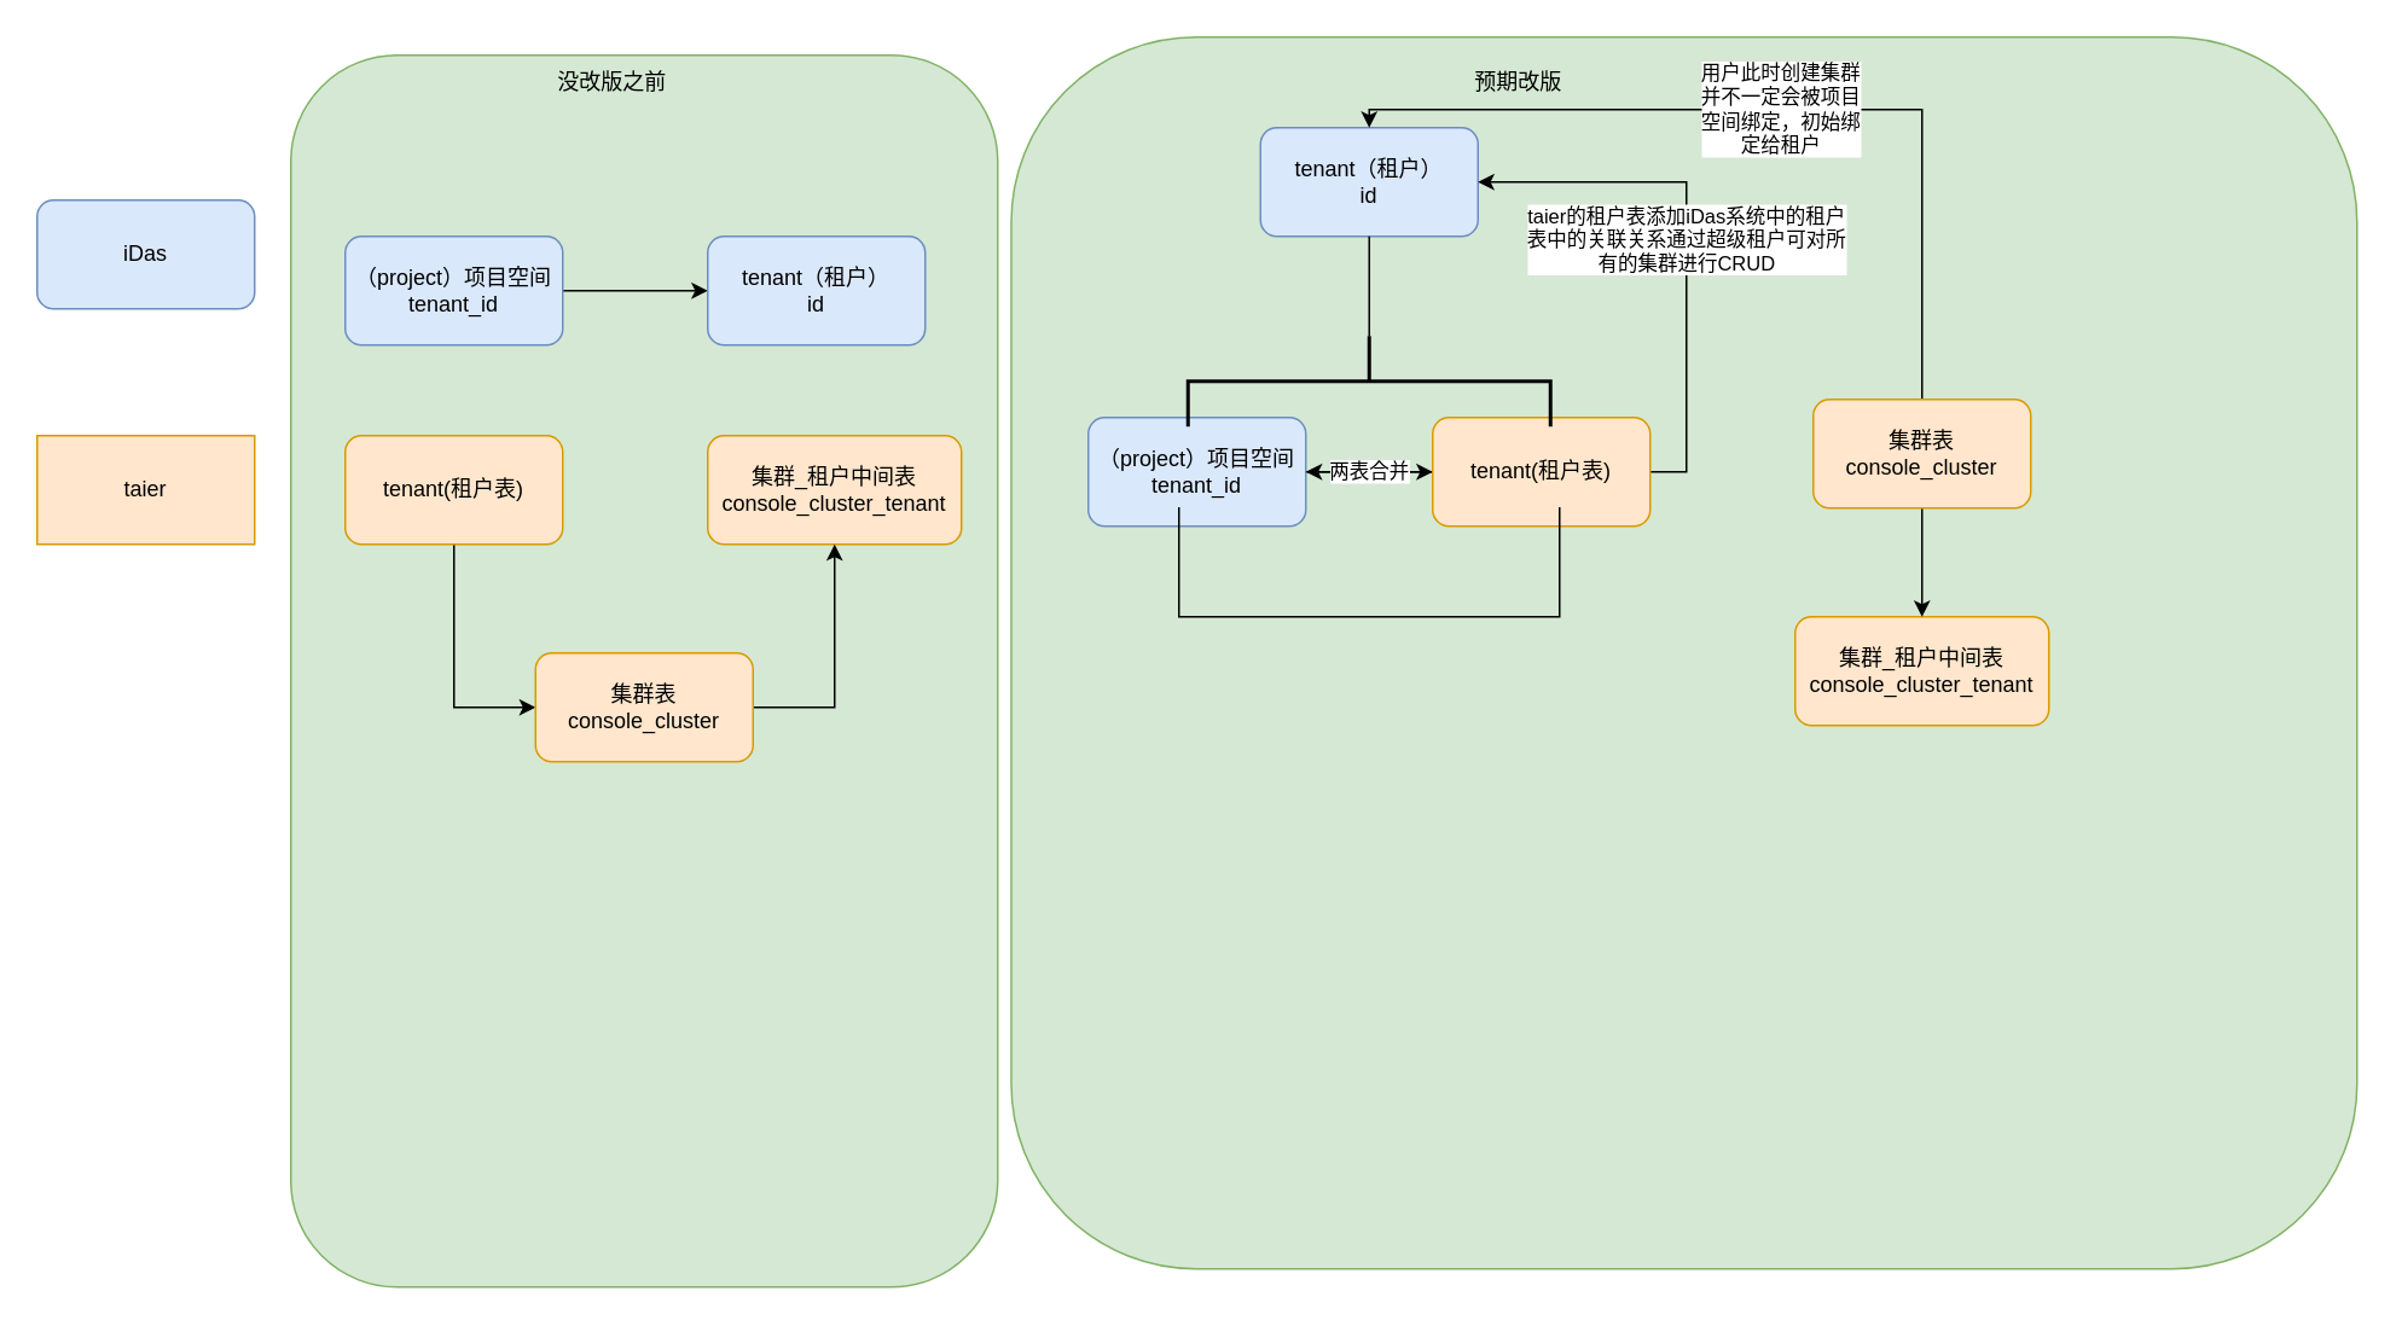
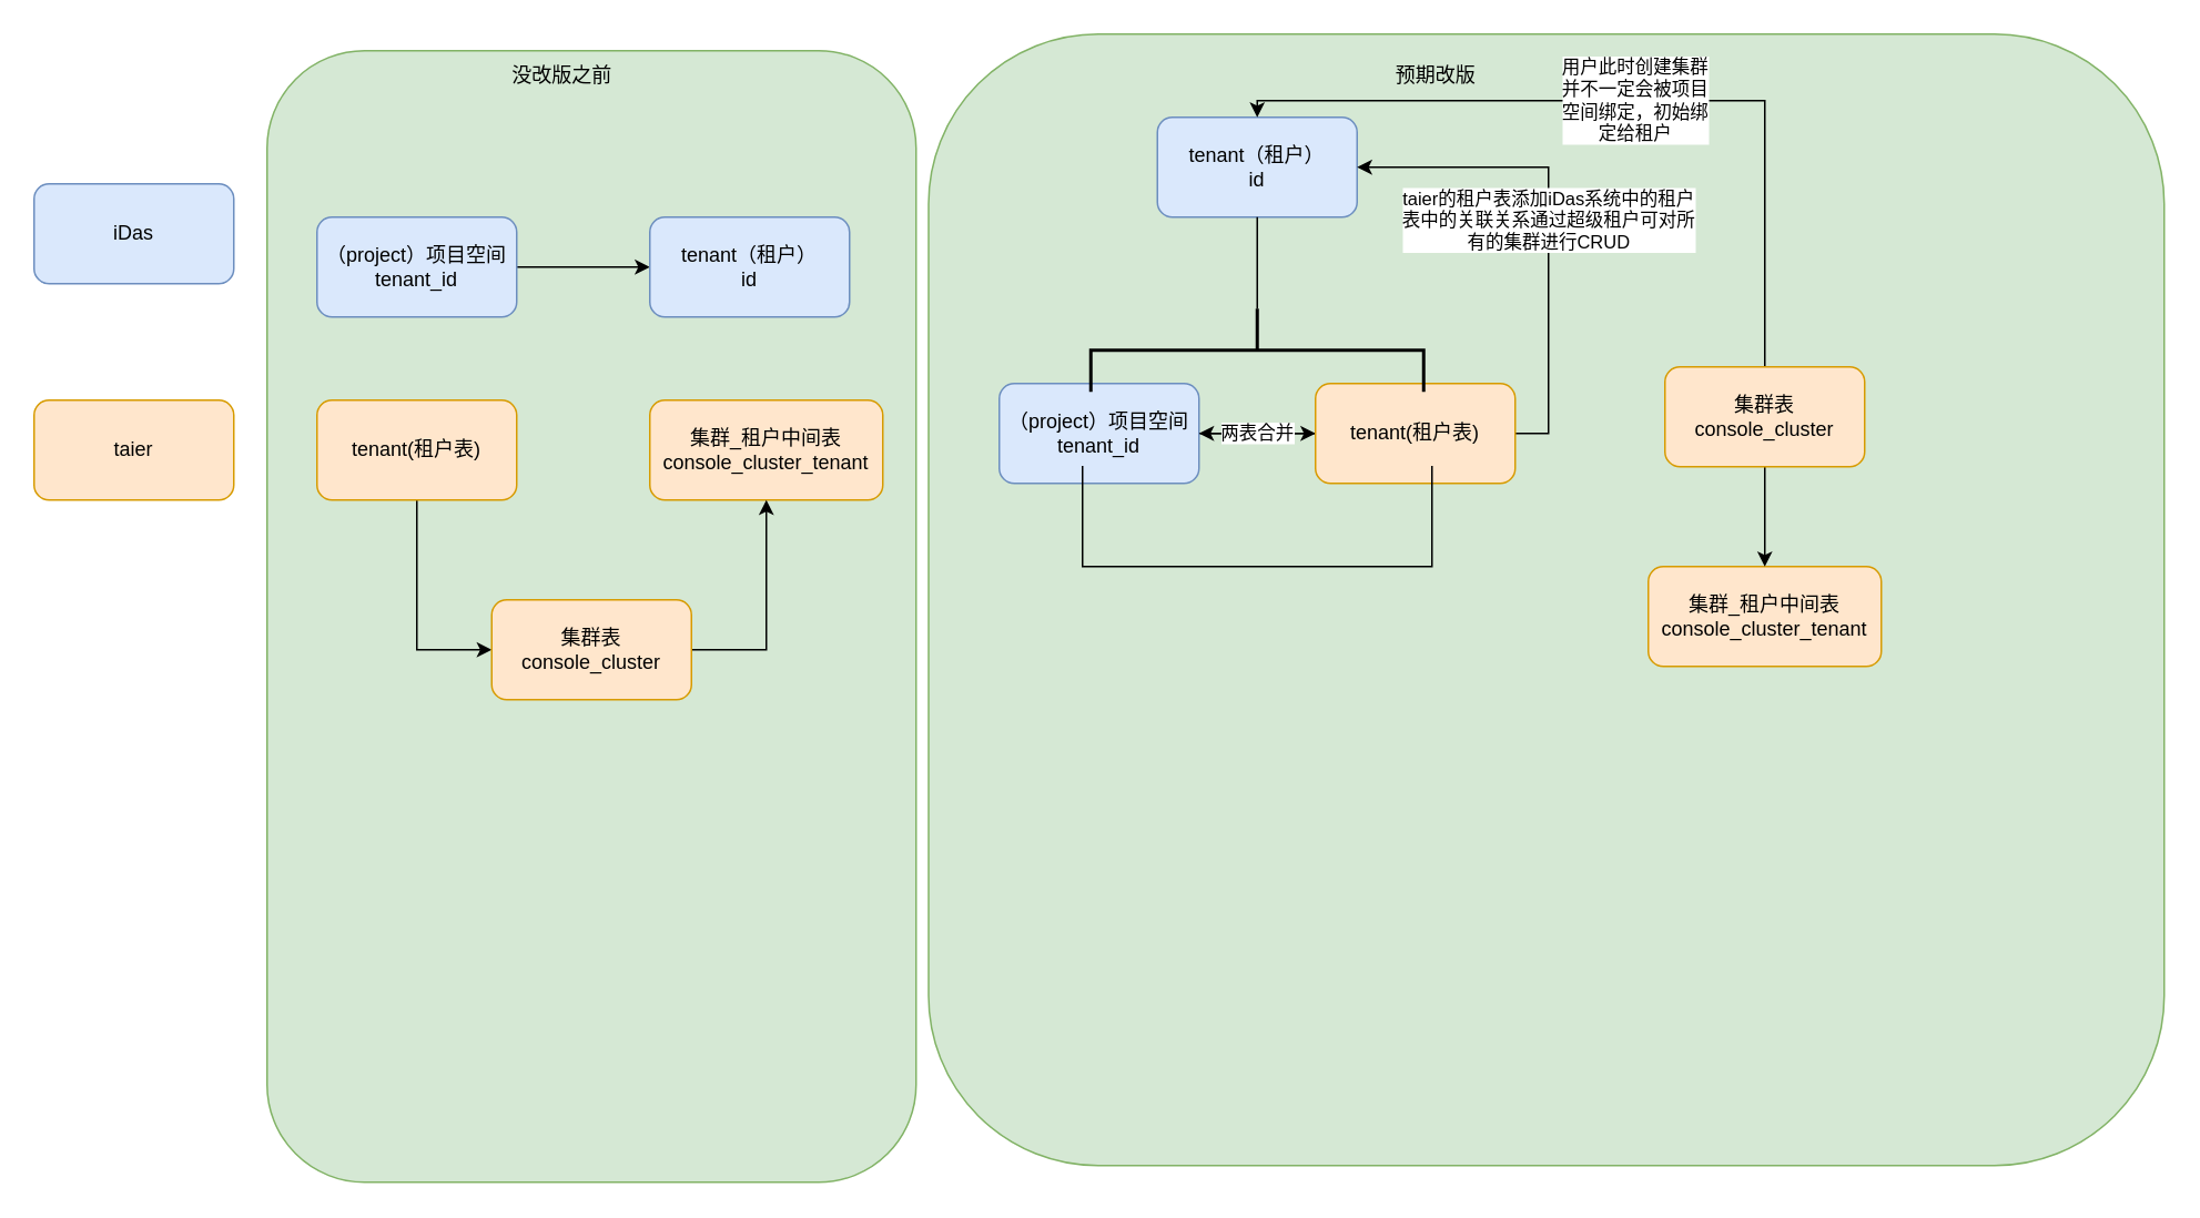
  <mxCell id="0" />
  <mxCell id="1" parent="0" />
  <mxCell id="2" value="" style="rounded=1;whiteSpace=wrap;html=1;fillColor=#d5e8d4;strokeColor=#82b366;" parent="1" vertex="1"><mxGeometry x="557.5" y="20" width="742.5" height="680" as="geometry" /></mxCell>
  <mxCell id="3" value="" style="rounded=1;whiteSpace=wrap;html=1;fillColor=#d5e8d4;strokeColor=#82b366;" parent="1" vertex="1"><mxGeometry x="160" y="30" width="390" height="680" as="geometry" /></mxCell>
  <mxCell id="4" value="iDas" style="rounded=1;whiteSpace=wrap;html=1;fillColor=#dae8fc;strokeColor=#6c8ebf;" parent="1" vertex="1"><mxGeometry x="20" y="110" width="120" height="60" as="geometry" /></mxCell>
  <mxCell id="5" value="" style="edgeStyle=orthogonalEdgeStyle;rounded=0;orthogonalLoop=1;jettySize=auto;html=1;" parent="1" source="6" target="7" edge="1"><mxGeometry relative="1" as="geometry" /></mxCell>
  <mxCell id="6" value="（project）项目空间&lt;br&gt;tenant_id" style="rounded=1;whiteSpace=wrap;html=1;fillColor=#dae8fc;strokeColor=#6c8ebf;" parent="1" vertex="1"><mxGeometry x="190" y="130" width="120" height="60" as="geometry" /></mxCell>
  <mxCell id="7" value="tenant（租户）&lt;br&gt;id" style="whiteSpace=wrap;html=1;fillColor=#dae8fc;strokeColor=#6c8ebf;rounded=1;" parent="1" vertex="1"><mxGeometry x="390" y="130" width="120" height="60" as="geometry" /></mxCell>
  <mxCell id="8" value="" style="edgeStyle=orthogonalEdgeStyle;rounded=0;orthogonalLoop=1;jettySize=auto;html=1;entryX=0;entryY=0.5;entryDx=0;entryDy=0;" parent="1" source="9" target="12" edge="1"><mxGeometry relative="1" as="geometry" /></mxCell>
  <mxCell id="9" value="tenant(租户表)" style="rounded=1;whiteSpace=wrap;html=1;fillColor=#ffe6cc;strokeColor=#d79b00;" parent="1" vertex="1"><mxGeometry x="190" y="240" width="120" height="60" as="geometry" /></mxCell>
  <mxCell id="10" value="集群_租户中间表&lt;br&gt;console_cluster_tenant" style="whiteSpace=wrap;html=1;fillColor=#ffe6cc;strokeColor=#d79b00;rounded=1;" parent="1" vertex="1"><mxGeometry x="390" y="240" width="140" height="60" as="geometry" /></mxCell>
  <mxCell id="11" style="edgeStyle=orthogonalEdgeStyle;rounded=0;orthogonalLoop=1;jettySize=auto;html=1;entryX=0.5;entryY=1;entryDx=0;entryDy=0;exitX=1;exitY=0.5;exitDx=0;exitDy=0;" parent="1" source="12" target="10" edge="1"><mxGeometry relative="1" as="geometry" /></mxCell>
  <mxCell id="12" value="集群表&lt;br&gt;console_cluster" style="whiteSpace=wrap;html=1;fillColor=#ffe6cc;strokeColor=#d79b00;rounded=1;" parent="1" vertex="1"><mxGeometry x="295" y="360" width="120" height="60" as="geometry" /></mxCell>
- <mxCell id="13" value="taier" style="whiteSpace=wrap;html=1;fillColor=#ffe6cc;strokeColor=#d79b00;rounded=0;" parent="1" vertex="1"><mxGeometry x="20" y="240" width="120" height="60" as="geometry" /></mxCell>
+ <mxCell id="13" value="taier" style="whiteSpace=wrap;html=1;fillColor=#ffe6cc;strokeColor=#d79b00;rounded=1;" parent="1" vertex="1"><mxGeometry x="20" y="240" width="120" height="60" as="geometry" /></mxCell>
  <mxCell id="14" style="edgeStyle=orthogonalEdgeStyle;rounded=0;orthogonalLoop=1;jettySize=auto;html=1;entryX=0;entryY=0.5;entryDx=0;entryDy=0;" parent="1" source="15" target="19" edge="1"><mxGeometry relative="1" as="geometry" /></mxCell>
  <mxCell id="15" value="（project）项目空间&lt;br&gt;tenant_id" style="rounded=1;whiteSpace=wrap;html=1;fillColor=#dae8fc;strokeColor=#6c8ebf;" parent="1" vertex="1"><mxGeometry x="600" y="230" width="120" height="60" as="geometry" /></mxCell>
  <mxCell id="16" value="tenant（租户）&lt;br&gt;id" style="whiteSpace=wrap;html=1;fillColor=#dae8fc;strokeColor=#6c8ebf;rounded=1;" parent="1" vertex="1"><mxGeometry x="695" y="70" width="120" height="60" as="geometry" /></mxCell>
  <mxCell id="17" value="两表合并" style="edgeStyle=orthogonalEdgeStyle;rounded=0;orthogonalLoop=1;jettySize=auto;html=1;entryX=1;entryY=0.5;entryDx=0;entryDy=0;" parent="1" source="19" target="15" edge="1"><mxGeometry relative="1" as="geometry" /></mxCell>
  <mxCell id="18" value="taier的租户表添加iDas系统中的租户&lt;br&gt;表中的关联关系通过超级租户可对所&lt;br&gt;有的集群进行CRUD" style="edgeStyle=orthogonalEdgeStyle;rounded=0;orthogonalLoop=1;jettySize=auto;html=1;entryX=1;entryY=0.5;entryDx=0;entryDy=0;exitX=1;exitY=0.5;exitDx=0;exitDy=0;" parent="1" source="19" target="16" edge="1"><mxGeometry relative="1" as="geometry"><mxPoint x="990" y="260" as="targetPoint" /></mxGeometry></mxCell>
  <mxCell id="19" value="tenant(租户表)" style="rounded=1;whiteSpace=wrap;html=1;fillColor=#ffe6cc;strokeColor=#d79b00;" parent="1" vertex="1"><mxGeometry x="790" y="230" width="120" height="60" as="geometry" /></mxCell>
  <mxCell id="20" value="集群_租户中间表&lt;br&gt;console_cluster_tenant" style="whiteSpace=wrap;html=1;fillColor=#ffe6cc;strokeColor=#d79b00;rounded=1;" parent="1" vertex="1"><mxGeometry x="990" y="340" width="140" height="60" as="geometry" /></mxCell>
  <mxCell id="21" style="edgeStyle=orthogonalEdgeStyle;rounded=0;orthogonalLoop=1;jettySize=auto;html=1;entryX=0.5;entryY=0;entryDx=0;entryDy=0;exitX=0.5;exitY=1;exitDx=0;exitDy=0;" parent="1" source="23" target="20" edge="1"><mxGeometry relative="1" as="geometry" /></mxCell>
  <mxCell id="22" value="用户此时创建集群&lt;br&gt;并不一定会被项目&lt;br&gt;空间绑定，初始绑&lt;br&gt;定给租户" style="edgeStyle=orthogonalEdgeStyle;rounded=0;orthogonalLoop=1;jettySize=auto;html=1;entryX=0.5;entryY=0;entryDx=0;entryDy=0;exitX=0.5;exitY=0;exitDx=0;exitDy=0;" edge="1" parent="1" source="23" target="16"><mxGeometry relative="1" as="geometry"><Array as="points"><mxPoint x="1060" y="60" /><mxPoint x="755" y="60" /></Array></mxGeometry></mxCell>
  <mxCell id="23" value="集群表&lt;br&gt;console_cluster" style="whiteSpace=wrap;html=1;fillColor=#ffe6cc;strokeColor=#d79b00;rounded=1;" parent="1" vertex="1"><mxGeometry x="1000" y="220" width="120" height="60" as="geometry" /></mxCell>
  <mxCell id="24" value="" style="strokeWidth=2;html=1;shape=mxgraph.flowchart.annotation_2;align=left;labelPosition=right;pointerEvents=1;rotation=90;" parent="1" vertex="1"><mxGeometry x="730" y="110" width="50" height="200" as="geometry" /></mxCell>
  <mxCell id="25" value="" style="edgeStyle=orthogonalEdgeStyle;rounded=0;orthogonalLoop=1;jettySize=auto;html=1;entryX=0;entryY=0.5;entryDx=0;entryDy=0;endArrow=none;entryPerimeter=0;" parent="1" source="16" target="24" edge="1"><mxGeometry relative="1" as="geometry"><mxPoint x="740" y="110" as="sourcePoint" /><mxPoint x="660" y="230" as="targetPoint" /></mxGeometry></mxCell>
  <mxCell id="26" value="没改版之前" style="text;html=1;strokeColor=none;fillColor=none;align=center;verticalAlign=middle;whiteSpace=wrap;rounded=0;" vertex="1" parent="1"><mxGeometry x="300" y="30" width="75" height="30" as="geometry" /></mxCell>
- <mxCell id="27" value="预期改版" style="text;html=1;strokeColor=none;fillColor=none;align=center;verticalAlign=middle;whiteSpace=wrap;rounded=0;" vertex="1" parent="1"><mxGeometry x="800" y="30" width="75" height="30" as="geometry" /></mxCell>
+ <mxCell id="27" value="预期改版" style="text;html=1;strokeColor=none;fillColor=none;align=center;verticalAlign=middle;whiteSpace=wrap;rounded=0;" vertex="1" parent="1"><mxGeometry x="825" y="30" width="75" height="30" as="geometry" /></mxCell>
  <mxCell id="28" value="" style="shape=partialRectangle;whiteSpace=wrap;html=1;bottom=1;right=1;left=1;top=0;fillColor=none;routingCenterX=-0.5;" vertex="1" parent="1"><mxGeometry x="650" y="280" width="210" height="60" as="geometry" /></mxCell>
